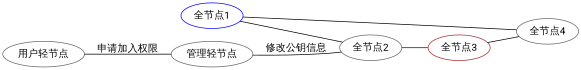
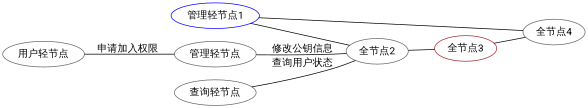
  graph {
    fontname=Roboto
    rankdir=LR
    node [color=gray40 fontname=Roboto shape=ellipse]
    edge [fontname=Roboto]
-   n1 [color=blue label="全节点1"]
+   n1 [color=blue label="管理轻节点1"]
    n2 [label="全节点2"]
    n3 [color=brown label="全节点3"]
    n4 [label="全节点4"]
    n5 [label="管理轻节点"]
    n6 [label="用户轻节点"]
+   n7 [label="查询轻节点"]
    n1 -- n2
    n2 -- n3
    n3 -- n4
    n4 -- n1
    n5 -- n2 [label="修改公钥信息"]
    n6 -- n5 [label="申请加入权限"]
+   n7 -- n2 [label="查询用户状态"]
  }
